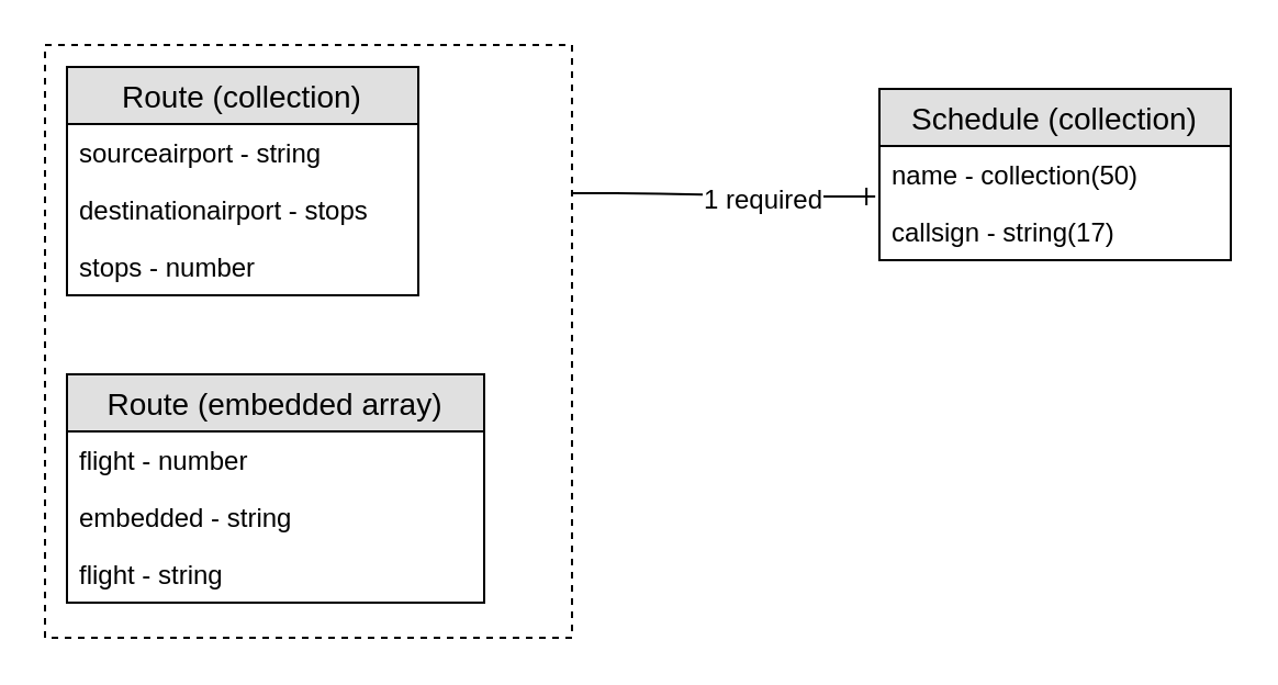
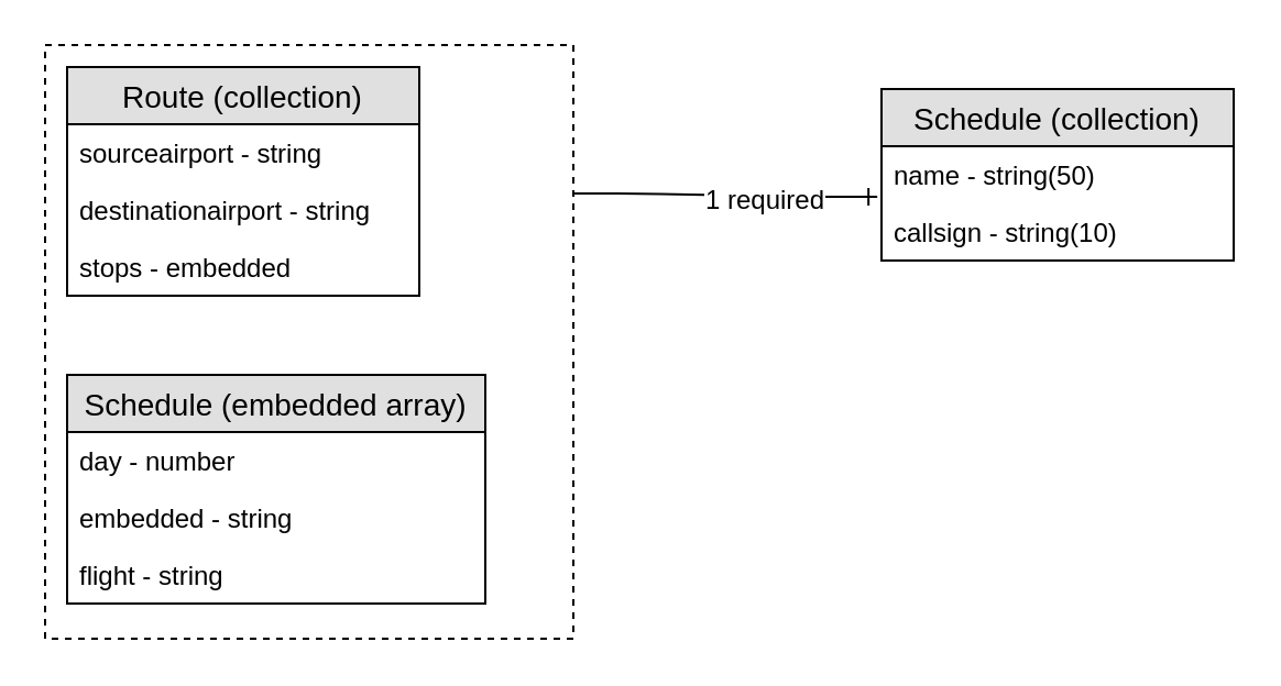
  <mxCell id="0" />
  <mxCell id="1" parent="0" />
  <mxCell id="2" value="Route (collection)" style="swimlane;fontStyle=0;childLayout=stackLayout;horizontal=1;startSize=26;fillColor=#e0e0e0;horizontalStack=0;resizeParent=1;resizeParentMax=0;resizeLast=0;collapsible=1;marginBottom=0;swimlaneFillColor=#ffffff;align=center;fontSize=14;" vertex="1" parent="1"><mxGeometry x="30" y="30" width="160" height="104" as="geometry" /></mxCell>
  <mxCell id="3" value="sourceairport - string" style="text;strokeColor=none;fillColor=none;spacingLeft=4;spacingRight=4;overflow=hidden;rotatable=0;points=[[0,0.5],[1,0.5]];portConstraint=eastwest;fontSize=12;" vertex="1" parent="2"><mxGeometry y="26" width="160" height="26" as="geometry" /></mxCell>
- <mxCell id="4" value="destinationairport - stops" style="text;strokeColor=none;fillColor=none;spacingLeft=4;spacingRight=4;overflow=hidden;rotatable=0;points=[[0,0.5],[1,0.5]];portConstraint=eastwest;fontSize=12;" vertex="1" parent="2"><mxGeometry y="52" width="160" height="26" as="geometry" /></mxCell>
- <mxCell id="5" value="stops - number" style="text;strokeColor=none;fillColor=none;spacingLeft=4;spacingRight=4;overflow=hidden;rotatable=0;points=[[0,0.5],[1,0.5]];portConstraint=eastwest;fontSize=12;" vertex="1" parent="2"><mxGeometry y="78" width="160" height="26" as="geometry" /></mxCell>
+ <mxCell id="4" value="destinationairport - string" style="text;strokeColor=none;fillColor=none;spacingLeft=4;spacingRight=4;overflow=hidden;rotatable=0;points=[[0,0.5],[1,0.5]];portConstraint=eastwest;fontSize=12;" vertex="1" parent="2"><mxGeometry y="52" width="160" height="26" as="geometry" /></mxCell>
+ <mxCell id="5" value="stops - embedded" style="text;strokeColor=none;fillColor=none;spacingLeft=4;spacingRight=4;overflow=hidden;rotatable=0;points=[[0,0.5],[1,0.5]];portConstraint=eastwest;fontSize=12;" vertex="1" parent="2"><mxGeometry y="78" width="160" height="26" as="geometry" /></mxCell>
  <mxCell id="6" value="Schedule (collection)" style="swimlane;fontStyle=0;childLayout=stackLayout;horizontal=1;startSize=26;fillColor=#e0e0e0;horizontalStack=0;resizeParent=1;resizeParentMax=0;resizeLast=0;collapsible=1;marginBottom=0;swimlaneFillColor=#ffffff;align=center;fontSize=14;" vertex="1" parent="1"><mxGeometry x="400" y="40" width="160" height="78" as="geometry" /></mxCell>
- <mxCell id="7" value="name - collection(50)" style="text;strokeColor=none;fillColor=none;spacingLeft=4;spacingRight=4;overflow=hidden;rotatable=0;points=[[0,0.5],[1,0.5]];portConstraint=eastwest;fontSize=12;" vertex="1" parent="6"><mxGeometry y="26" width="160" height="26" as="geometry" /></mxCell>
- <mxCell id="8" value="callsign - string(17)" style="text;strokeColor=none;fillColor=none;spacingLeft=4;spacingRight=4;overflow=hidden;rotatable=0;points=[[0,0.5],[1,0.5]];portConstraint=eastwest;fontSize=12;" vertex="1" parent="6"><mxGeometry y="52" width="160" height="26" as="geometry" /></mxCell>
+ <mxCell id="7" value="name - string(50)" style="text;strokeColor=none;fillColor=none;spacingLeft=4;spacingRight=4;overflow=hidden;rotatable=0;points=[[0,0.5],[1,0.5]];portConstraint=eastwest;fontSize=12;" vertex="1" parent="6"><mxGeometry y="26" width="160" height="26" as="geometry" /></mxCell>
+ <mxCell id="8" value="callsign - string(10)" style="text;strokeColor=none;fillColor=none;spacingLeft=4;spacingRight=4;overflow=hidden;rotatable=0;points=[[0,0.5],[1,0.5]];portConstraint=eastwest;fontSize=12;" vertex="1" parent="6"><mxGeometry y="52" width="160" height="26" as="geometry" /></mxCell>
  <mxCell id="9" value="" style="edgeStyle=entityRelationEdgeStyle;fontSize=12;html=1;endArrow=ERone;endFill=1;entryX=-0.012;entryY=-0.115;entryDx=0;entryDy=0;entryPerimeter=0;exitX=1;exitY=0.25;exitDx=0;exitDy=0;" edge="1" parent="1" source="15" target="8"><mxGeometry width="100" height="100" relative="1" as="geometry"><mxPoint x="270" y="79" as="sourcePoint" /><mxPoint x="130" y="160" as="targetPoint" /></mxGeometry></mxCell>
  <mxCell id="10" value="1 required" style="text;html=1;resizable=0;points=[];align=center;verticalAlign=middle;labelBackgroundColor=#ffffff;" vertex="1" connectable="0" parent="9"><mxGeometry x="0.264" y="-2" relative="1" as="geometry"><mxPoint as="offset" /></mxGeometry></mxCell>
- <mxCell id="11" value="Route (embedded array)" style="swimlane;fontStyle=0;childLayout=stackLayout;horizontal=1;startSize=26;fillColor=#e0e0e0;horizontalStack=0;resizeParent=1;resizeParentMax=0;resizeLast=0;collapsible=1;marginBottom=0;swimlaneFillColor=#ffffff;align=center;fontSize=14;" vertex="1" parent="1"><mxGeometry x="30" y="170" width="190" height="104" as="geometry" /></mxCell>
- <mxCell id="12" value="flight - number" style="text;strokeColor=none;fillColor=none;spacingLeft=4;spacingRight=4;overflow=hidden;rotatable=0;points=[[0,0.5],[1,0.5]];portConstraint=eastwest;fontSize=12;" vertex="1" parent="11"><mxGeometry y="26" width="190" height="26" as="geometry" /></mxCell>
+ <mxCell id="11" value="Schedule (embedded array)" style="swimlane;fontStyle=0;childLayout=stackLayout;horizontal=1;startSize=26;fillColor=#e0e0e0;horizontalStack=0;resizeParent=1;resizeParentMax=0;resizeLast=0;collapsible=1;marginBottom=0;swimlaneFillColor=#ffffff;align=center;fontSize=14;" vertex="1" parent="1"><mxGeometry x="30" y="170" width="190" height="104" as="geometry" /></mxCell>
+ <mxCell id="12" value="day - number" style="text;strokeColor=none;fillColor=none;spacingLeft=4;spacingRight=4;overflow=hidden;rotatable=0;points=[[0,0.5],[1,0.5]];portConstraint=eastwest;fontSize=12;" vertex="1" parent="11"><mxGeometry y="26" width="190" height="26" as="geometry" /></mxCell>
  <mxCell id="13" value="embedded - string" style="text;strokeColor=none;fillColor=none;spacingLeft=4;spacingRight=4;overflow=hidden;rotatable=0;points=[[0,0.5],[1,0.5]];portConstraint=eastwest;fontSize=12;" vertex="1" parent="11"><mxGeometry y="52" width="190" height="26" as="geometry" /></mxCell>
  <mxCell id="14" value="flight - string" style="text;strokeColor=none;fillColor=none;spacingLeft=4;spacingRight=4;overflow=hidden;rotatable=0;points=[[0,0.5],[1,0.5]];portConstraint=eastwest;fontSize=12;" vertex="1" parent="11"><mxGeometry y="78" width="190" height="26" as="geometry" /></mxCell>
  <mxCell id="15" value="" style="rounded=0;whiteSpace=wrap;html=1;fillColor=none;dashed=1;" vertex="1" parent="1"><mxGeometry x="20" y="20" width="240" height="270" as="geometry" /></mxCell>
